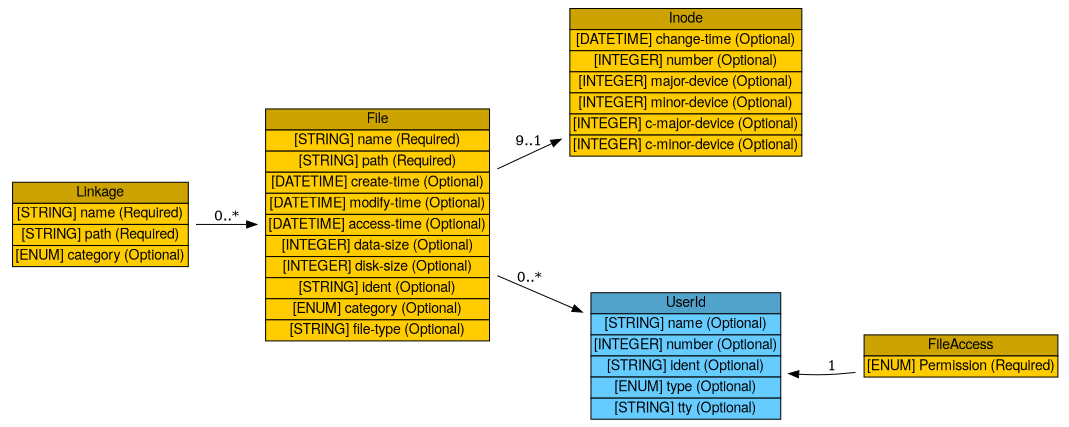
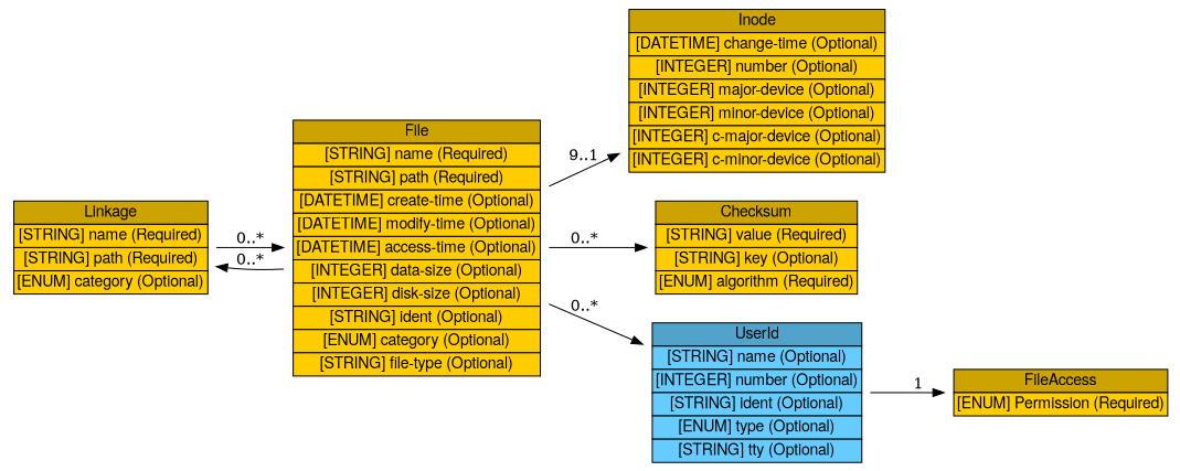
  digraph {
    rankdir=LR
    node [shape=plaintext]
    n1 [height=1.2778 label=<<table BORDER="0" CELLBORDER="1" CELLSPACING="0"> <tr> <td BGCOLOR="#cca300" HREF="/idmef_parser/IDMEFv1/Linkage.html" TITLE="The Linkage class represents file system connections between the file described in the &lt;File&gt; element and other objects in the file system. For example, if the &lt;File&gt; element is a symbolic link or shortcut, then the &lt;Linkage&gt; element should contain the name of the object the link points to. Further information can be provided about the object in the &lt;Linkage&gt; element with another &lt;File&gt; element, if appropriate. "><FONT FACE="Nimbus Sans L">Linkage</FONT></td> </tr>" %<tr><td BGCOLOR="#FFCC00"  HREF="/idmef_parser/IDMEFv1/Linkage.html" TITLE="The name of the file system object, not including the path."><FONT FACE="Nimbus Sans L">[STRING] name (Required)</FONT></td></tr>%<tr><td BGCOLOR="#FFCC00"  HREF="/idmef_parser/IDMEFv1/Linkage.html" TITLE="The full path to the file system object, including the name.  The path name should be represented in as &quot;universal&quot; a manner as possible, to facilitate processing of the alert."><FONT FACE="Nimbus Sans L">[STRING] path (Required)</FONT></td></tr>%<tr><td BGCOLOR="#FFCC00"  HREF="/idmef_parser/IDMEFv1/Linkage.html" TITLE="Section 10.)"><FONT FACE="Nimbus Sans L">[ENUM] category (Optional)</FONT></td></tr>%</table>> width=2.6389]
    n2 [height=3.3194 label=<<table BORDER="0" CELLBORDER="1" CELLSPACING="0"> <tr> <td BGCOLOR="#cca300" HREF="/idmef_parser/IDMEFv1/File.html" TITLE="The File class provides specific information about a file or other file-like object that has been created, deleted, or modified on the target. The description can provide either the file settings prior to the event or the file settings at the time of the event, as specified using the &quot;category&quot; attribute. "><FONT FACE="Nimbus Sans L">File</FONT></td> </tr>" %<tr><td BGCOLOR="#FFCC00"  HREF="/idmef_parser/IDMEFv1/File.html" TITLE="The name of the file to which the alert applies, not including the path to the file."><FONT FACE="Nimbus Sans L">[STRING] name (Required)</FONT></td></tr>%<tr><td BGCOLOR="#FFCC00"  HREF="/idmef_parser/IDMEFv1/File.html" TITLE="The full path to the file, including the name.  The path name should be represented in as &quot;universal&quot; a manner as possible, to facilitate processing of the alert."><FONT FACE="Nimbus Sans L">[STRING] path (Required)</FONT></td></tr>%<tr><td BGCOLOR="#FFCC00"  HREF="/idmef_parser/IDMEFv1/File.html" TITLE="Time the file was created.  Note that this is *not* the Unix &quot;st_ctime&quot; file attribute (which is not file creation time).  The Unix &quot;st_ctime&quot; attribute is contained in the &quot;Inode&quot; class."><FONT FACE="Nimbus Sans L">[DATETIME] create-time (Optional)</FONT></td></tr>%<tr><td BGCOLOR="#FFCC00"  HREF="/idmef_parser/IDMEFv1/File.html" TITLE="Time the file was last modified."><FONT FACE="Nimbus Sans L">[DATETIME] modify-time (Optional)</FONT></td></tr>%<tr><td BGCOLOR="#FFCC00"  HREF="/idmef_parser/IDMEFv1/File.html" TITLE="Time the file was last accessed."><FONT FACE="Nimbus Sans L">[DATETIME] access-time (Optional)</FONT></td></tr>%<tr><td BGCOLOR="#FFCC00"  HREF="/idmef_parser/IDMEFv1/File.html" TITLE="The size of the data, in bytes.  Typically what is meant when referring to file size.  On Unix UFS file systems, this value corresponds to stat.st_size.  On Windows NTFS, this value corresponds to Valid Data Length (VDL)."><FONT FACE="Nimbus Sans L">[INTEGER] data-size (Optional)</FONT></td></tr>%<tr><td BGCOLOR="#FFCC00"  HREF="/idmef_parser/IDMEFv1/File.html" TITLE="The physical space on disk consumed by the file, in bytes.  On Unix UFS file systems, this value corresponds to 512 * stat.st_blocks.  On Windows NTFS, this value corresponds to End of File (EOF)."><FONT FACE="Nimbus Sans L">[INTEGER] disk-size (Optional)</FONT></td></tr>%<tr><td BGCOLOR="#FFCC00"  HREF="/idmef_parser/IDMEFv1/File.html" TITLE="A unique identifier for this file; see Section 3.2.9."><FONT FACE="Nimbus Sans L">[STRING] ident (Optional)</FONT></td></tr>%<tr><td BGCOLOR="#FFCC00"  HREF="/idmef_parser/IDMEFv1/File.html" TITLE="The type of file system the file resides on.  This attribute governs how path names and other attributes are interpreted."><FONT FACE="Nimbus Sans L">[ENUM] category (Optional)</FONT></td></tr>%<tr><td BGCOLOR="#FFCC00"  HREF="/idmef_parser/IDMEFv1/File.html" TITLE="The type of file, as a mime-type."><FONT FACE="Nimbus Sans L">[STRING] file-type (Optional)</FONT></td></tr>%</table>> width=3.2917]
    n3 [height=2.1528 label=<<table BORDER="0" CELLBORDER="1" CELLSPACING="0"> <tr> <td BGCOLOR="#cca300" HREF="/idmef_parser/IDMEFv1/Inode.html" TITLE="The Inode class is used to represent the additional information contained in a Unix file system i-node. "><FONT FACE="Nimbus Sans L">Inode</FONT></td> </tr>" %<tr><td BGCOLOR="#FFCC00"  HREF="/idmef_parser/IDMEFv1/Inode.html" TITLE="The time of the last inode change, given by the st_ctime element of &quot;struct stat&quot;."><FONT FACE="Nimbus Sans L">[DATETIME] change-time (Optional)</FONT></td></tr>%<tr><td BGCOLOR="#FFCC00"  HREF="/idmef_parser/IDMEFv1/Inode.html" TITLE="The inode number."><FONT FACE="Nimbus Sans L">[INTEGER] number (Optional)</FONT></td></tr>%<tr><td BGCOLOR="#FFCC00"  HREF="/idmef_parser/IDMEFv1/Inode.html" TITLE="The major device number of the device the file resides on."><FONT FACE="Nimbus Sans L">[INTEGER] major-device (Optional)</FONT></td></tr>%<tr><td BGCOLOR="#FFCC00"  HREF="/idmef_parser/IDMEFv1/Inode.html" TITLE="The minor device number of the device the file resides on."><FONT FACE="Nimbus Sans L">[INTEGER] minor-device (Optional)</FONT></td></tr>%<tr><td BGCOLOR="#FFCC00"  HREF="/idmef_parser/IDMEFv1/Inode.html" TITLE="The major device of the file itself, if it is a character special device."><FONT FACE="Nimbus Sans L">[INTEGER] c-major-device (Optional)</FONT></td></tr>%<tr><td BGCOLOR="#FFCC00"  HREF="/idmef_parser/IDMEFv1/Inode.html" TITLE="The minor device of the file itself, if it is a character special device."><FONT FACE="Nimbus Sans L">[INTEGER] c-minor-device (Optional)</FONT></td></tr>%</table>> width=3.4306]
+   n4 [height=1.2778 label=<<table BORDER="0" CELLBORDER="1" CELLSPACING="0"> <tr> <td BGCOLOR="#cca300" HREF="/idmef_parser/IDMEFv1/Checksum.html" TITLE="The Checksum class represents checksum information associated with the file. This checksum information can be provided by file integrity checkers, among others. "><FONT FACE="Nimbus Sans L">Checksum</FONT></td> </tr>" %<tr><td BGCOLOR="#FFCC00"  HREF="/idmef_parser/IDMEFv1/Checksum.html" TITLE="The value of the checksum."><FONT FACE="Nimbus Sans L">[STRING] value (Required)</FONT></td></tr>%<tr><td BGCOLOR="#FFCC00"  HREF="/idmef_parser/IDMEFv1/Checksum.html" TITLE="The key to the checksum, if appropriate."><FONT FACE="Nimbus Sans L">[STRING] key (Optional)</FONT></td></tr>%<tr><td BGCOLOR="#FFCC00"  HREF="/idmef_parser/IDMEFv1/Checksum.html" TITLE="default value.  (See also Section 10.)"><FONT FACE="Nimbus Sans L">[ENUM] algorithm (Required)</FONT></td></tr>%</table>> width=2.75]
    n5 [height=1.8611 label=<<table BORDER="0" CELLBORDER="1" CELLSPACING="0"> <tr> <td BGCOLOR="#52a3cc" HREF="/idmef_parser/IDMEFv1/UserId.html" TITLE="The UserId class provides specific information about a user. More than one UserId can be used within the User class to indicate attempts to transition from one user to another, or to provide complete information about a user&#39;s (or process&#39;) privileges. "><FONT FACE="Nimbus Sans L">UserId</FONT></td> </tr>" %<tr><td BGCOLOR="#66CCFF"  HREF="/idmef_parser/IDMEFv1/UserId.html" TITLE="A user or group name."><FONT FACE="Nimbus Sans L">[STRING] name (Optional)</FONT></td></tr>%<tr><td BGCOLOR="#66CCFF"  HREF="/idmef_parser/IDMEFv1/UserId.html" TITLE="A user or group number."><FONT FACE="Nimbus Sans L">[INTEGER] number (Optional)</FONT></td></tr>%<tr><td BGCOLOR="#66CCFF"  HREF="/idmef_parser/IDMEFv1/UserId.html" TITLE="A unique identifier for the user id, see Section 3.2.9."><FONT FACE="Nimbus Sans L">[STRING] ident (Optional)</FONT></td></tr>%<tr><td BGCOLOR="#66CCFF"  HREF="/idmef_parser/IDMEFv1/UserId.html" TITLE="The type of user information represented.  The permitted values for this attribute are shown below.  The default value is &quot;original-user&quot;.  (See also Section 10.)"><FONT FACE="Nimbus Sans L">[ENUM] type (Optional)</FONT></td></tr>%<tr><td BGCOLOR="#66CCFF"  HREF="/idmef_parser/IDMEFv1/UserId.html" TITLE="The tty the user is using."><FONT FACE="Nimbus Sans L">[STRING] tty (Optional)</FONT></td></tr>%</table>> width=2.8472]
    n6 [height=0.69444 label=<<table BORDER="0" CELLBORDER="1" CELLSPACING="0"> <tr> <td BGCOLOR="#cca300" HREF="/idmef_parser/IDMEFv1/FileAccess.html" TITLE="The FileAccess class represents the access permissions on a file. The representation is intended to be useful across operating systems. "><FONT FACE="Nimbus Sans L">FileAccess</FONT></td> </tr>" %<tr><td BGCOLOR="#FFCC00"  HREF="/idmef_parser/IDMEFv1/FileAccess.html" TITLE="Level of access allowed.  The permitted values are shown below.  There is no default value.  (See also Section 10.)"><FONT FACE="Nimbus Sans L">[ENUM] Permission (Required)</FONT></td></tr>%</table>> width=2.9028]
    n1 -> n2 [label="0..*"]
+   n2 -> n1 [label="0..*"]
    n2 -> n3 [label="9..1"]
+   n2 -> n4 [label="0..*"]
    n2 -> n5 [label="0..*"]
-   n6 -> n5 [label=1]
+   n5 -> n6 [label=1]
  }
